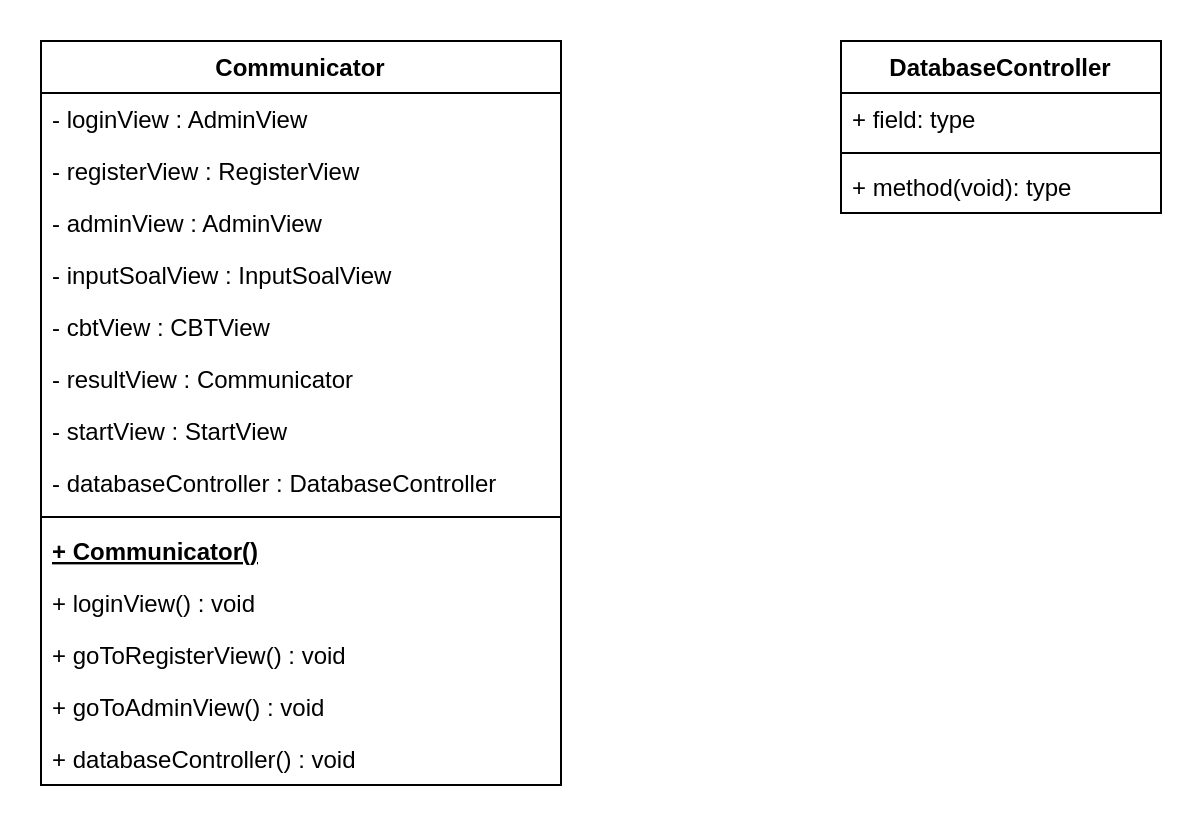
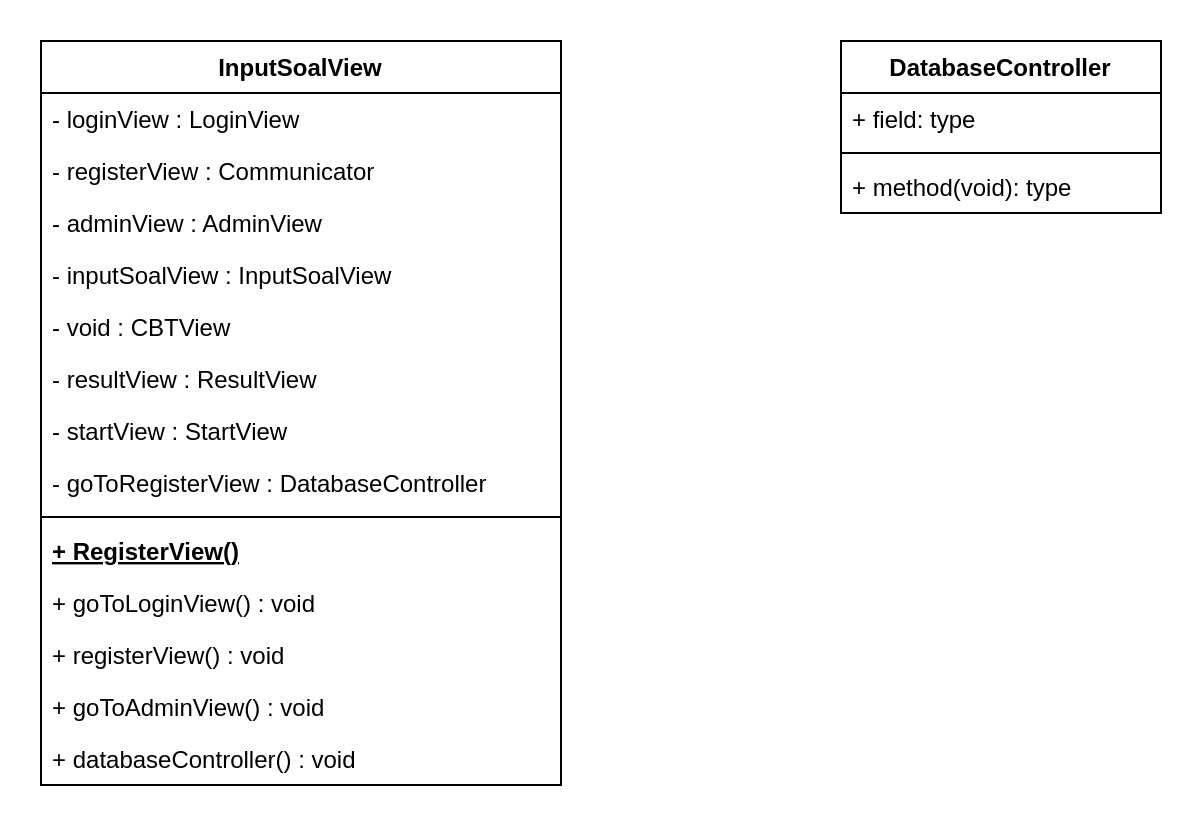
  <mxCell id="0" />
  <mxCell id="1" parent="0" />
- <mxCell id="2" value="Communicator" style="swimlane;fontStyle=1;align=center;verticalAlign=top;childLayout=stackLayout;horizontal=1;startSize=26;horizontalStack=0;resizeParent=1;resizeParentMax=0;resizeLast=0;collapsible=1;marginBottom=0;" vertex="1" parent="1"><mxGeometry x="20" y="20" width="260" height="372" as="geometry" /></mxCell>
- <mxCell id="3" value="- loginView : AdminView" style="text;strokeColor=none;fillColor=none;align=left;verticalAlign=top;spacingLeft=4;spacingRight=4;overflow=hidden;rotatable=0;points=[[0,0.5],[1,0.5]];portConstraint=eastwest;" vertex="1" parent="2"><mxGeometry y="26" width="260" height="26" as="geometry" /></mxCell>
- <mxCell id="4" value="- registerView : RegisterView" style="text;strokeColor=none;fillColor=none;align=left;verticalAlign=top;spacingLeft=4;spacingRight=4;overflow=hidden;rotatable=0;points=[[0,0.5],[1,0.5]];portConstraint=eastwest;" vertex="1" parent="2"><mxGeometry y="52" width="260" height="26" as="geometry" /></mxCell>
+ <mxCell id="2" value="InputSoalView" style="swimlane;fontStyle=1;align=center;verticalAlign=top;childLayout=stackLayout;horizontal=1;startSize=26;horizontalStack=0;resizeParent=1;resizeParentMax=0;resizeLast=0;collapsible=1;marginBottom=0;" vertex="1" parent="1"><mxGeometry x="20" y="20" width="260" height="372" as="geometry" /></mxCell>
+ <mxCell id="3" value="- loginView : LoginView" style="text;strokeColor=none;fillColor=none;align=left;verticalAlign=top;spacingLeft=4;spacingRight=4;overflow=hidden;rotatable=0;points=[[0,0.5],[1,0.5]];portConstraint=eastwest;" vertex="1" parent="2"><mxGeometry y="26" width="260" height="26" as="geometry" /></mxCell>
+ <mxCell id="4" value="- registerView : Communicator" style="text;strokeColor=none;fillColor=none;align=left;verticalAlign=top;spacingLeft=4;spacingRight=4;overflow=hidden;rotatable=0;points=[[0,0.5],[1,0.5]];portConstraint=eastwest;" vertex="1" parent="2"><mxGeometry y="52" width="260" height="26" as="geometry" /></mxCell>
  <mxCell id="5" value="- adminView : AdminView" style="text;strokeColor=none;fillColor=none;align=left;verticalAlign=top;spacingLeft=4;spacingRight=4;overflow=hidden;rotatable=0;points=[[0,0.5],[1,0.5]];portConstraint=eastwest;" vertex="1" parent="2"><mxGeometry y="78" width="260" height="26" as="geometry" /></mxCell>
  <mxCell id="6" value="- inputSoalView : InputSoalView" style="text;strokeColor=none;fillColor=none;align=left;verticalAlign=top;spacingLeft=4;spacingRight=4;overflow=hidden;rotatable=0;points=[[0,0.5],[1,0.5]];portConstraint=eastwest;" vertex="1" parent="2"><mxGeometry y="104" width="260" height="26" as="geometry" /></mxCell>
- <mxCell id="7" value="- cbtView : CBTView" style="text;strokeColor=none;fillColor=none;align=left;verticalAlign=top;spacingLeft=4;spacingRight=4;overflow=hidden;rotatable=0;points=[[0,0.5],[1,0.5]];portConstraint=eastwest;" vertex="1" parent="2"><mxGeometry y="130" width="260" height="26" as="geometry" /></mxCell>
- <mxCell id="8" value="- resultView : Communicator" style="text;strokeColor=none;fillColor=none;align=left;verticalAlign=top;spacingLeft=4;spacingRight=4;overflow=hidden;rotatable=0;points=[[0,0.5],[1,0.5]];portConstraint=eastwest;" vertex="1" parent="2"><mxGeometry y="156" width="260" height="26" as="geometry" /></mxCell>
+ <mxCell id="7" value="- void : CBTView" style="text;strokeColor=none;fillColor=none;align=left;verticalAlign=top;spacingLeft=4;spacingRight=4;overflow=hidden;rotatable=0;points=[[0,0.5],[1,0.5]];portConstraint=eastwest;" vertex="1" parent="2"><mxGeometry y="130" width="260" height="26" as="geometry" /></mxCell>
+ <mxCell id="8" value="- resultView : ResultView" style="text;strokeColor=none;fillColor=none;align=left;verticalAlign=top;spacingLeft=4;spacingRight=4;overflow=hidden;rotatable=0;points=[[0,0.5],[1,0.5]];portConstraint=eastwest;" vertex="1" parent="2"><mxGeometry y="156" width="260" height="26" as="geometry" /></mxCell>
  <mxCell id="9" value="- startView : StartView" style="text;strokeColor=none;fillColor=none;align=left;verticalAlign=top;spacingLeft=4;spacingRight=4;overflow=hidden;rotatable=0;points=[[0,0.5],[1,0.5]];portConstraint=eastwest;" vertex="1" parent="2"><mxGeometry y="182" width="260" height="26" as="geometry" /></mxCell>
- <mxCell id="10" value="- databaseController : DatabaseController" style="text;strokeColor=none;fillColor=none;align=left;verticalAlign=top;spacingLeft=4;spacingRight=4;overflow=hidden;rotatable=0;points=[[0,0.5],[1,0.5]];portConstraint=eastwest;" vertex="1" parent="2"><mxGeometry y="208" width="260" height="26" as="geometry" /></mxCell>
+ <mxCell id="10" value="- goToRegisterView : DatabaseController" style="text;strokeColor=none;fillColor=none;align=left;verticalAlign=top;spacingLeft=4;spacingRight=4;overflow=hidden;rotatable=0;points=[[0,0.5],[1,0.5]];portConstraint=eastwest;" vertex="1" parent="2"><mxGeometry y="208" width="260" height="26" as="geometry" /></mxCell>
  <mxCell id="11" value="" style="line;strokeWidth=1;fillColor=none;align=left;verticalAlign=middle;spacingTop=-1;spacingLeft=3;spacingRight=3;rotatable=0;labelPosition=right;points=[];portConstraint=eastwest;" vertex="1" parent="2"><mxGeometry y="234" width="260" height="8" as="geometry" /></mxCell>
- <mxCell id="12" value="+ Communicator()" style="text;strokeColor=none;fillColor=none;align=left;verticalAlign=top;spacingLeft=4;spacingRight=4;overflow=hidden;rotatable=0;points=[[0,0.5],[1,0.5]];portConstraint=eastwest;fontStyle=5" vertex="1" parent="2"><mxGeometry y="242" width="260" height="26" as="geometry" /></mxCell>
- <mxCell id="13" value="+ loginView() : void" style="text;strokeColor=none;fillColor=none;align=left;verticalAlign=top;spacingLeft=4;spacingRight=4;overflow=hidden;rotatable=0;points=[[0,0.5],[1,0.5]];portConstraint=eastwest;" vertex="1" parent="2"><mxGeometry y="268" width="260" height="26" as="geometry" /></mxCell>
- <mxCell id="14" value="+ goToRegisterView() : void" style="text;strokeColor=none;fillColor=none;align=left;verticalAlign=top;spacingLeft=4;spacingRight=4;overflow=hidden;rotatable=0;points=[[0,0.5],[1,0.5]];portConstraint=eastwest;" vertex="1" parent="2"><mxGeometry y="294" width="260" height="26" as="geometry" /></mxCell>
+ <mxCell id="12" value="+ RegisterView()" style="text;strokeColor=none;fillColor=none;align=left;verticalAlign=top;spacingLeft=4;spacingRight=4;overflow=hidden;rotatable=0;points=[[0,0.5],[1,0.5]];portConstraint=eastwest;fontStyle=5" vertex="1" parent="2"><mxGeometry y="242" width="260" height="26" as="geometry" /></mxCell>
+ <mxCell id="13" value="+ goToLoginView() : void" style="text;strokeColor=none;fillColor=none;align=left;verticalAlign=top;spacingLeft=4;spacingRight=4;overflow=hidden;rotatable=0;points=[[0,0.5],[1,0.5]];portConstraint=eastwest;" vertex="1" parent="2"><mxGeometry y="268" width="260" height="26" as="geometry" /></mxCell>
+ <mxCell id="14" value="+ registerView() : void" style="text;strokeColor=none;fillColor=none;align=left;verticalAlign=top;spacingLeft=4;spacingRight=4;overflow=hidden;rotatable=0;points=[[0,0.5],[1,0.5]];portConstraint=eastwest;" vertex="1" parent="2"><mxGeometry y="294" width="260" height="26" as="geometry" /></mxCell>
  <mxCell id="15" value="+ goToAdminView() : void" style="text;strokeColor=none;fillColor=none;align=left;verticalAlign=top;spacingLeft=4;spacingRight=4;overflow=hidden;rotatable=0;points=[[0,0.5],[1,0.5]];portConstraint=eastwest;" vertex="1" parent="2"><mxGeometry y="320" width="260" height="26" as="geometry" /></mxCell>
  <mxCell id="16" value="+ databaseController() : void" style="text;strokeColor=none;fillColor=none;align=left;verticalAlign=top;spacingLeft=4;spacingRight=4;overflow=hidden;rotatable=0;points=[[0,0.5],[1,0.5]];portConstraint=eastwest;" vertex="1" parent="2"><mxGeometry y="346" width="260" height="26" as="geometry" /></mxCell>
  <mxCell id="17" value="DatabaseController" style="swimlane;fontStyle=1;align=center;verticalAlign=top;childLayout=stackLayout;horizontal=1;startSize=26;horizontalStack=0;resizeParent=1;resizeParentMax=0;resizeLast=0;collapsible=1;marginBottom=0;" vertex="1" parent="1"><mxGeometry x="420" y="20" width="160" height="86" as="geometry" /></mxCell>
  <mxCell id="18" value="+ field: type" style="text;strokeColor=none;fillColor=none;align=left;verticalAlign=top;spacingLeft=4;spacingRight=4;overflow=hidden;rotatable=0;points=[[0,0.5],[1,0.5]];portConstraint=eastwest;" vertex="1" parent="17"><mxGeometry y="26" width="160" height="26" as="geometry" /></mxCell>
  <mxCell id="19" value="" style="line;strokeWidth=1;fillColor=none;align=left;verticalAlign=middle;spacingTop=-1;spacingLeft=3;spacingRight=3;rotatable=0;labelPosition=right;points=[];portConstraint=eastwest;" vertex="1" parent="17"><mxGeometry y="52" width="160" height="8" as="geometry" /></mxCell>
  <mxCell id="20" value="+ method(void): type" style="text;strokeColor=none;fillColor=none;align=left;verticalAlign=top;spacingLeft=4;spacingRight=4;overflow=hidden;rotatable=0;points=[[0,0.5],[1,0.5]];portConstraint=eastwest;" vertex="1" parent="17"><mxGeometry y="60" width="160" height="26" as="geometry" /></mxCell>
